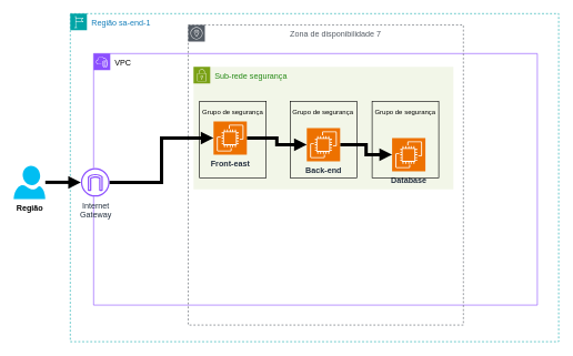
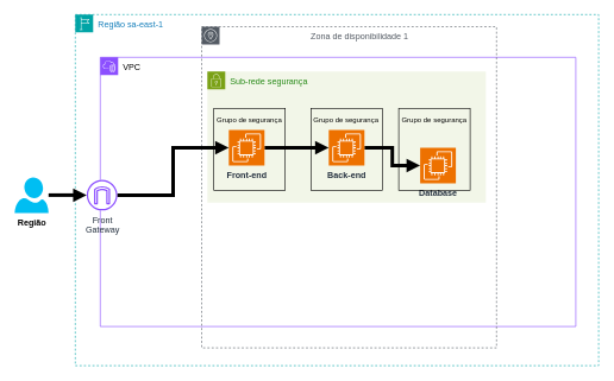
  <mxCell id="0" />
  <mxCell id="1" parent="0" />
- <mxCell id="2" value="Região sa-end-1" style="points=[[0,0],[0.25,0],[0.5,0],[0.75,0],[1,0],[1,0.25],[1,0.5],[1,0.75],[1,1],[0.75,1],[0.5,1],[0.25,1],[0,1],[0,0.75],[0,0.5],[0,0.25]];outlineConnect=0;gradientColor=none;html=1;whiteSpace=wrap;fontSize=12;fontStyle=0;container=1;pointerEvents=0;collapsible=0;recursiveResize=0;shape=mxgraph.aws4.group;grIcon=mxgraph.aws4.group_region;strokeColor=#00A4A6;fillColor=none;verticalAlign=top;align=left;spacingLeft=30;fontColor=#147EBA;dashed=1;" parent="1" vertex="1"><mxGeometry x="105" y="20" width="733" height="493" as="geometry" /></mxCell>
+ <mxCell id="2" value="Região sa-east-1" style="points=[[0,0],[0.25,0],[0.5,0],[0.75,0],[1,0],[1,0.25],[1,0.5],[1,0.75],[1,1],[0.75,1],[0.5,1],[0.25,1],[0,1],[0,0.75],[0,0.5],[0,0.25]];outlineConnect=0;gradientColor=none;html=1;whiteSpace=wrap;fontSize=12;fontStyle=0;container=1;pointerEvents=0;collapsible=0;recursiveResize=0;shape=mxgraph.aws4.group;grIcon=mxgraph.aws4.group_region;strokeColor=#00A4A6;fillColor=none;verticalAlign=top;align=left;spacingLeft=30;fontColor=#147EBA;dashed=1;" parent="1" vertex="1"><mxGeometry x="105" y="20" width="733" height="493" as="geometry" /></mxCell>
  <mxCell id="3" value="&lt;font style=&quot;color: light-dark(rgb(0, 0, 0), rgb(175, 71, 255));&quot;&gt;VPC&lt;/font&gt;" style="points=[[0,0],[0.25,0],[0.5,0],[0.75,0],[1,0],[1,0.25],[1,0.5],[1,0.75],[1,1],[0.75,1],[0.5,1],[0.25,1],[0,1],[0,0.75],[0,0.5],[0,0.25]];outlineConnect=0;gradientColor=none;html=1;whiteSpace=wrap;fontSize=12;fontStyle=0;container=1;pointerEvents=0;collapsible=0;recursiveResize=0;shape=mxgraph.aws4.group;grIcon=mxgraph.aws4.group_vpc2;strokeColor=#8C4FFF;fillColor=none;verticalAlign=top;align=left;spacingLeft=30;fontColor=#AAB7B8;dashed=0;" parent="2" vertex="1"><mxGeometry x="35" y="60" width="666" height="378" as="geometry" /></mxCell>
  <mxCell id="4" value="" style="ellipse;whiteSpace=wrap;html=1;aspect=fixed;fillColor=default;strokeColor=none;" parent="3" vertex="1"><mxGeometry x="-22" y="172" width="43" height="43" as="geometry" /></mxCell>
- <mxCell id="5" value="Zona de disponibilidade 7" style="sketch=0;outlineConnect=0;gradientColor=none;html=1;whiteSpace=wrap;fontSize=12;fontStyle=0;shape=mxgraph.aws4.group;grIcon=mxgraph.aws4.group_availability_zone;strokeColor=#545B64;fillColor=none;verticalAlign=top;align=center;spacingLeft=30;fontColor=#545B64;dashed=1;" parent="2" vertex="1"><mxGeometry x="177" y="17" width="413" height="451" as="geometry" /></mxCell>
+ <mxCell id="5" value="Zona de disponibilidade 1" style="sketch=0;outlineConnect=0;gradientColor=none;html=1;whiteSpace=wrap;fontSize=12;fontStyle=0;shape=mxgraph.aws4.group;grIcon=mxgraph.aws4.group_availability_zone;strokeColor=#545B64;fillColor=none;verticalAlign=top;align=center;spacingLeft=30;fontColor=#545B64;dashed=1;" parent="2" vertex="1"><mxGeometry x="177" y="17" width="413" height="451" as="geometry" /></mxCell>
  <mxCell id="6" value="Sub-rede segurança" style="points=[[0,0],[0.25,0],[0.5,0],[0.75,0],[1,0],[1,0.25],[1,0.5],[1,0.75],[1,1],[0.75,1],[0.5,1],[0.25,1],[0,1],[0,0.75],[0,0.5],[0,0.25]];outlineConnect=0;gradientColor=none;html=1;whiteSpace=wrap;fontSize=12;fontStyle=0;container=0;pointerEvents=0;collapsible=0;recursiveResize=0;shape=mxgraph.aws4.group;grIcon=mxgraph.aws4.group_security_group;grStroke=0;strokeColor=#7AA116;fillColor=#F2F6E8;verticalAlign=top;align=left;spacingLeft=30;fontColor=#248814;dashed=0;" parent="2" vertex="1"><mxGeometry x="185" y="80" width="390" height="184" as="geometry" /></mxCell>
  <mxCell id="7" value="&lt;b&gt;Database&lt;/b&gt;" style="sketch=0;points=[[0,0,0],[0.25,0,0],[0.5,0,0],[0.75,0,0],[1,0,0],[0,1,0],[0.25,1,0],[0.5,1,0],[0.75,1,0],[1,1,0],[0,0.25,0],[0,0.5,0],[0,0.75,0],[1,0.25,0],[1,0.5,0],[1,0.75,0]];outlineConnect=0;fontColor=#232F3E;fillColor=#ED7100;strokeColor=#ffffff;dashed=0;verticalLabelPosition=bottom;verticalAlign=top;align=center;html=1;fontSize=12;fontStyle=0;aspect=fixed;shape=mxgraph.aws4.resourceIcon;resIcon=mxgraph.aws4.ec2;" parent="2" vertex="1"><mxGeometry x="483" y="187" width="50" height="50" as="geometry" /></mxCell>
  <mxCell id="8" style="edgeStyle=orthogonalEdgeStyle;rounded=0;orthogonalLoop=1;jettySize=auto;html=1;strokeColor=light-dark(#000000,#FF3399);strokeWidth=5;endArrow=block;endFill=1;" parent="2" source="9" target="7" edge="1"><mxGeometry relative="1" as="geometry" /></mxCell>
- <mxCell id="9" value="&lt;b&gt;Back-end&lt;/b&gt;" style="sketch=0;points=[[0,0,0],[0.25,0,0],[0.5,0,0],[0.75,0,0],[1,0,0],[0,1,0],[0.25,1,0],[0.5,1,0],[0.75,1,0],[1,1,0],[0,0.25,0],[0,0.5,0],[0,0.75,0],[1,0.25,0],[1,0.5,0],[1,0.75,0]];outlineConnect=0;fontColor=#232F3E;fillColor=#ED7100;strokeColor=#ffffff;dashed=0;verticalLabelPosition=bottom;verticalAlign=top;align=center;html=1;fontSize=12;fontStyle=0;aspect=fixed;shape=mxgraph.aws4.resourceIcon;resIcon=mxgraph.aws4.ec2;" parent="2" vertex="1"><mxGeometry x="355" y="172" width="50" height="50" as="geometry" /></mxCell>
+ <mxCell id="9" value="&lt;b&gt;Back-end&lt;/b&gt;" style="sketch=0;points=[[0,0,0],[0.25,0,0],[0.5,0,0],[0.75,0,0],[1,0,0],[0,1,0],[0.25,1,0],[0.5,1,0],[0.75,1,0],[1,1,0],[0,0.25,0],[0,0.5,0],[0,0.75,0],[1,0.25,0],[1,0.5,0],[1,0.75,0]];outlineConnect=0;fontColor=#232F3E;fillColor=#ED7100;strokeColor=#ffffff;dashed=0;verticalLabelPosition=bottom;verticalAlign=top;align=center;html=1;fontSize=12;fontStyle=0;aspect=fixed;shape=mxgraph.aws4.resourceIcon;resIcon=mxgraph.aws4.ec2;" parent="2" vertex="1"><mxGeometry x="355" y="162" width="50" height="50" as="geometry" /></mxCell>
  <mxCell id="10" style="edgeStyle=orthogonalEdgeStyle;rounded=0;orthogonalLoop=1;jettySize=auto;html=1;strokeColor=light-dark(#000000,#FF3399);strokeWidth=5;endArrow=block;endFill=1;" parent="2" source="13" target="9" edge="1"><mxGeometry relative="1" as="geometry" /></mxCell>
  <mxCell id="11" value="" style="rounded=0;whiteSpace=wrap;html=1;strokeColor=light-dark(#000000,#FF0000);fillColor=none;" vertex="1" parent="2"><mxGeometry x="330" y="132" width="100" height="115" as="geometry" /></mxCell>
  <mxCell id="12" value="&lt;font style=&quot;color: light-dark(rgb(0, 0, 0), rgb(255, 0, 0)); font-size: 10px;&quot;&gt;Grupo de segurança&lt;/font&gt;" style="text;html=1;align=center;verticalAlign=middle;whiteSpace=wrap;rounded=0;" vertex="1" parent="2"><mxGeometry x="330" y="132" width="99" height="30" as="geometry" /></mxCell>
- <mxCell id="13" value="&lt;b&gt;Front-east&lt;/b&gt;" style="sketch=0;points=[[0,0,0],[0.25,0,0],[0.5,0,0],[0.75,0,0],[1,0,0],[0,1,0],[0.25,1,0],[0.5,1,0],[0.75,1,0],[1,1,0],[0,0.25,0],[0,0.5,0],[0,0.75,0],[1,0.25,0],[1,0.5,0],[1,0.75,0]];outlineConnect=0;fontColor=#232F3E;fillColor=#ED7100;strokeColor=#ffffff;dashed=0;verticalLabelPosition=bottom;verticalAlign=top;align=center;html=1;fontSize=12;fontStyle=0;aspect=fixed;shape=mxgraph.aws4.resourceIcon;resIcon=mxgraph.aws4.ec2;" parent="2" vertex="1"><mxGeometry x="215" y="162" width="50" height="50" as="geometry" /></mxCell>
+ <mxCell id="13" value="&lt;b&gt;Front-end&lt;/b&gt;" style="sketch=0;points=[[0,0,0],[0.25,0,0],[0.5,0,0],[0.75,0,0],[1,0,0],[0,1,0],[0.25,1,0],[0.5,1,0],[0.75,1,0],[1,1,0],[0,0.25,0],[0,0.5,0],[0,0.75,0],[1,0.25,0],[1,0.5,0],[1,0.75,0]];outlineConnect=0;fontColor=#232F3E;fillColor=#ED7100;strokeColor=#ffffff;dashed=0;verticalLabelPosition=bottom;verticalAlign=top;align=center;html=1;fontSize=12;fontStyle=0;aspect=fixed;shape=mxgraph.aws4.resourceIcon;resIcon=mxgraph.aws4.ec2;" parent="2" vertex="1"><mxGeometry x="215" y="162" width="50" height="50" as="geometry" /></mxCell>
  <mxCell id="14" value="" style="rounded=0;whiteSpace=wrap;html=1;strokeColor=light-dark(#000000,#FF0000);fillColor=none;" vertex="1" parent="2"><mxGeometry x="194" y="132" width="100" height="115" as="geometry" /></mxCell>
  <mxCell id="15" value="&lt;font style=&quot;color: light-dark(rgb(0, 0, 0), rgb(255, 0, 0)); font-size: 10px;&quot;&gt;Grupo de segurança&lt;/font&gt;" style="text;html=1;align=center;verticalAlign=middle;whiteSpace=wrap;rounded=0;" vertex="1" parent="2"><mxGeometry x="194" y="132" width="100" height="30" as="geometry" /></mxCell>
  <mxCell id="16" value="" style="rounded=0;whiteSpace=wrap;html=1;strokeColor=light-dark(#000000,#FF0000);fillColor=none;" vertex="1" parent="2"><mxGeometry x="453" y="132" width="100" height="115" as="geometry" /></mxCell>
  <mxCell id="17" value="&lt;font style=&quot;color: light-dark(rgb(0, 0, 0), rgb(255, 0, 0)); font-size: 10px;&quot;&gt;Grupo de segurança&lt;/font&gt;" style="text;html=1;align=center;verticalAlign=middle;whiteSpace=wrap;rounded=0;" vertex="1" parent="2"><mxGeometry x="453" y="132" width="100" height="30" as="geometry" /></mxCell>
  <mxCell id="18" style="edgeStyle=orthogonalEdgeStyle;rounded=0;orthogonalLoop=1;jettySize=auto;html=1;strokeColor=light-dark(#000000,#FF3399);strokeWidth=5;endArrow=block;endFill=1;" parent="1" source="19" target="20" edge="1"><mxGeometry relative="1" as="geometry" /></mxCell>
  <mxCell id="19" value="&lt;b&gt;Região&lt;/b&gt;" style="verticalLabelPosition=bottom;html=1;verticalAlign=top;align=center;strokeColor=none;fillColor=light-dark(#00BEF2,#A680B8);shape=mxgraph.azure.user;" parent="1" vertex="1"><mxGeometry x="20" y="248.5" width="47.5" height="50" as="geometry" /></mxCell>
- <mxCell id="20" value="Internet&lt;br&gt;Gateway" style="sketch=0;outlineConnect=0;fontColor=#232F3E;gradientColor=none;fillColor=#8C4FFF;strokeColor=none;dashed=0;verticalLabelPosition=bottom;verticalAlign=top;align=center;html=1;fontSize=12;fontStyle=0;aspect=fixed;pointerEvents=1;shape=mxgraph.aws4.internet_gateway;" parent="1" vertex="1"><mxGeometry x="121" y="252" width="43" height="43" as="geometry" /></mxCell>
+ <mxCell id="20" value="Front&lt;br&gt;Gateway" style="sketch=0;outlineConnect=0;fontColor=#232F3E;gradientColor=none;fillColor=#8C4FFF;strokeColor=none;dashed=0;verticalLabelPosition=bottom;verticalAlign=top;align=center;html=1;fontSize=12;fontStyle=0;aspect=fixed;pointerEvents=1;shape=mxgraph.aws4.internet_gateway;" parent="1" vertex="1"><mxGeometry x="121" y="252" width="43" height="43" as="geometry" /></mxCell>
  <mxCell id="21" style="edgeStyle=orthogonalEdgeStyle;rounded=0;orthogonalLoop=1;jettySize=auto;html=1;entryX=0;entryY=0.5;entryDx=0;entryDy=0;entryPerimeter=0;strokeColor=light-dark(#000000,#FF3399);strokeWidth=5;endArrow=block;endFill=1;" parent="1" source="20" target="13" edge="1"><mxGeometry relative="1" as="geometry" /></mxCell>
